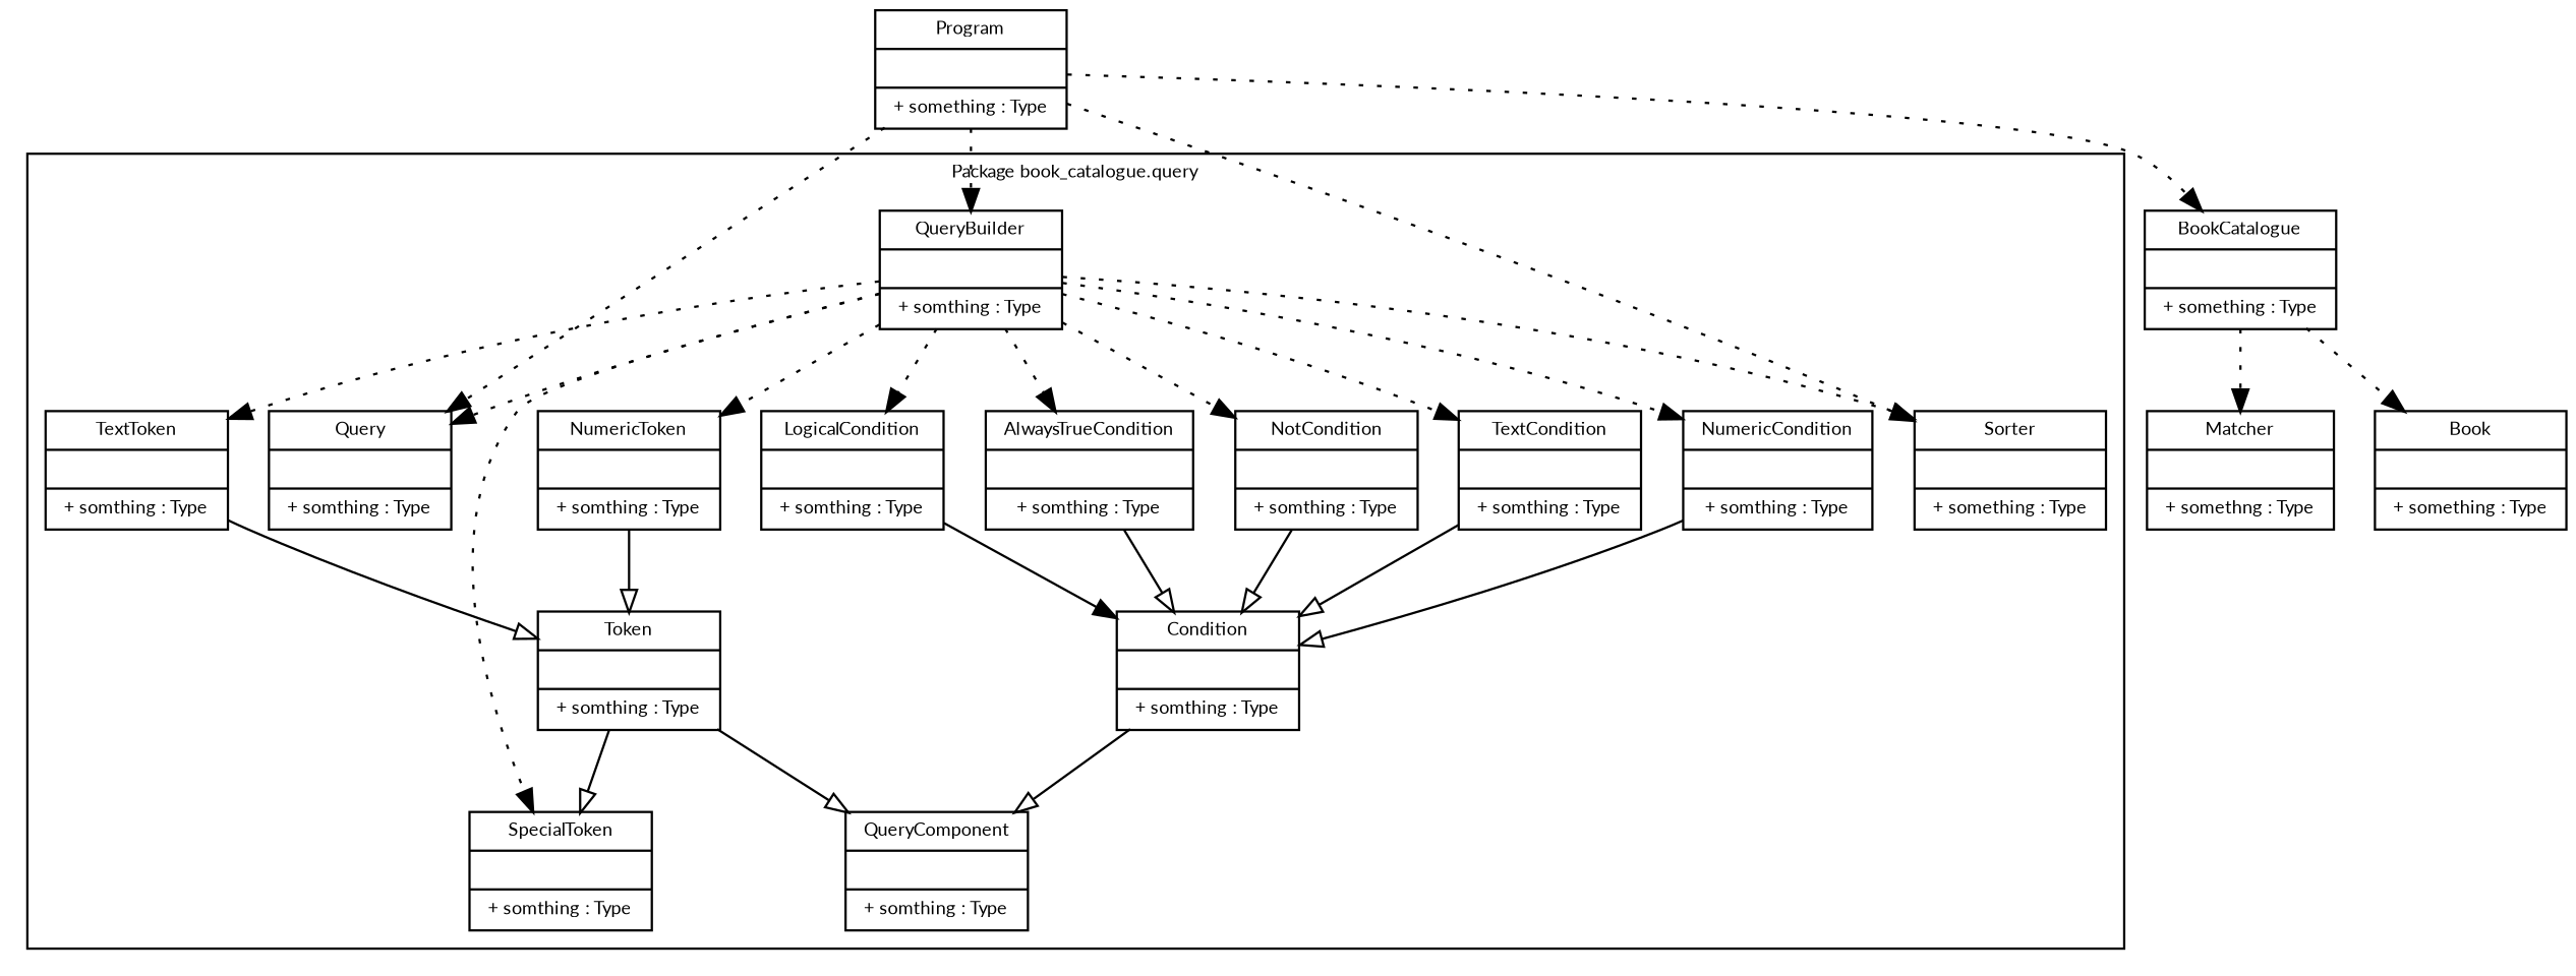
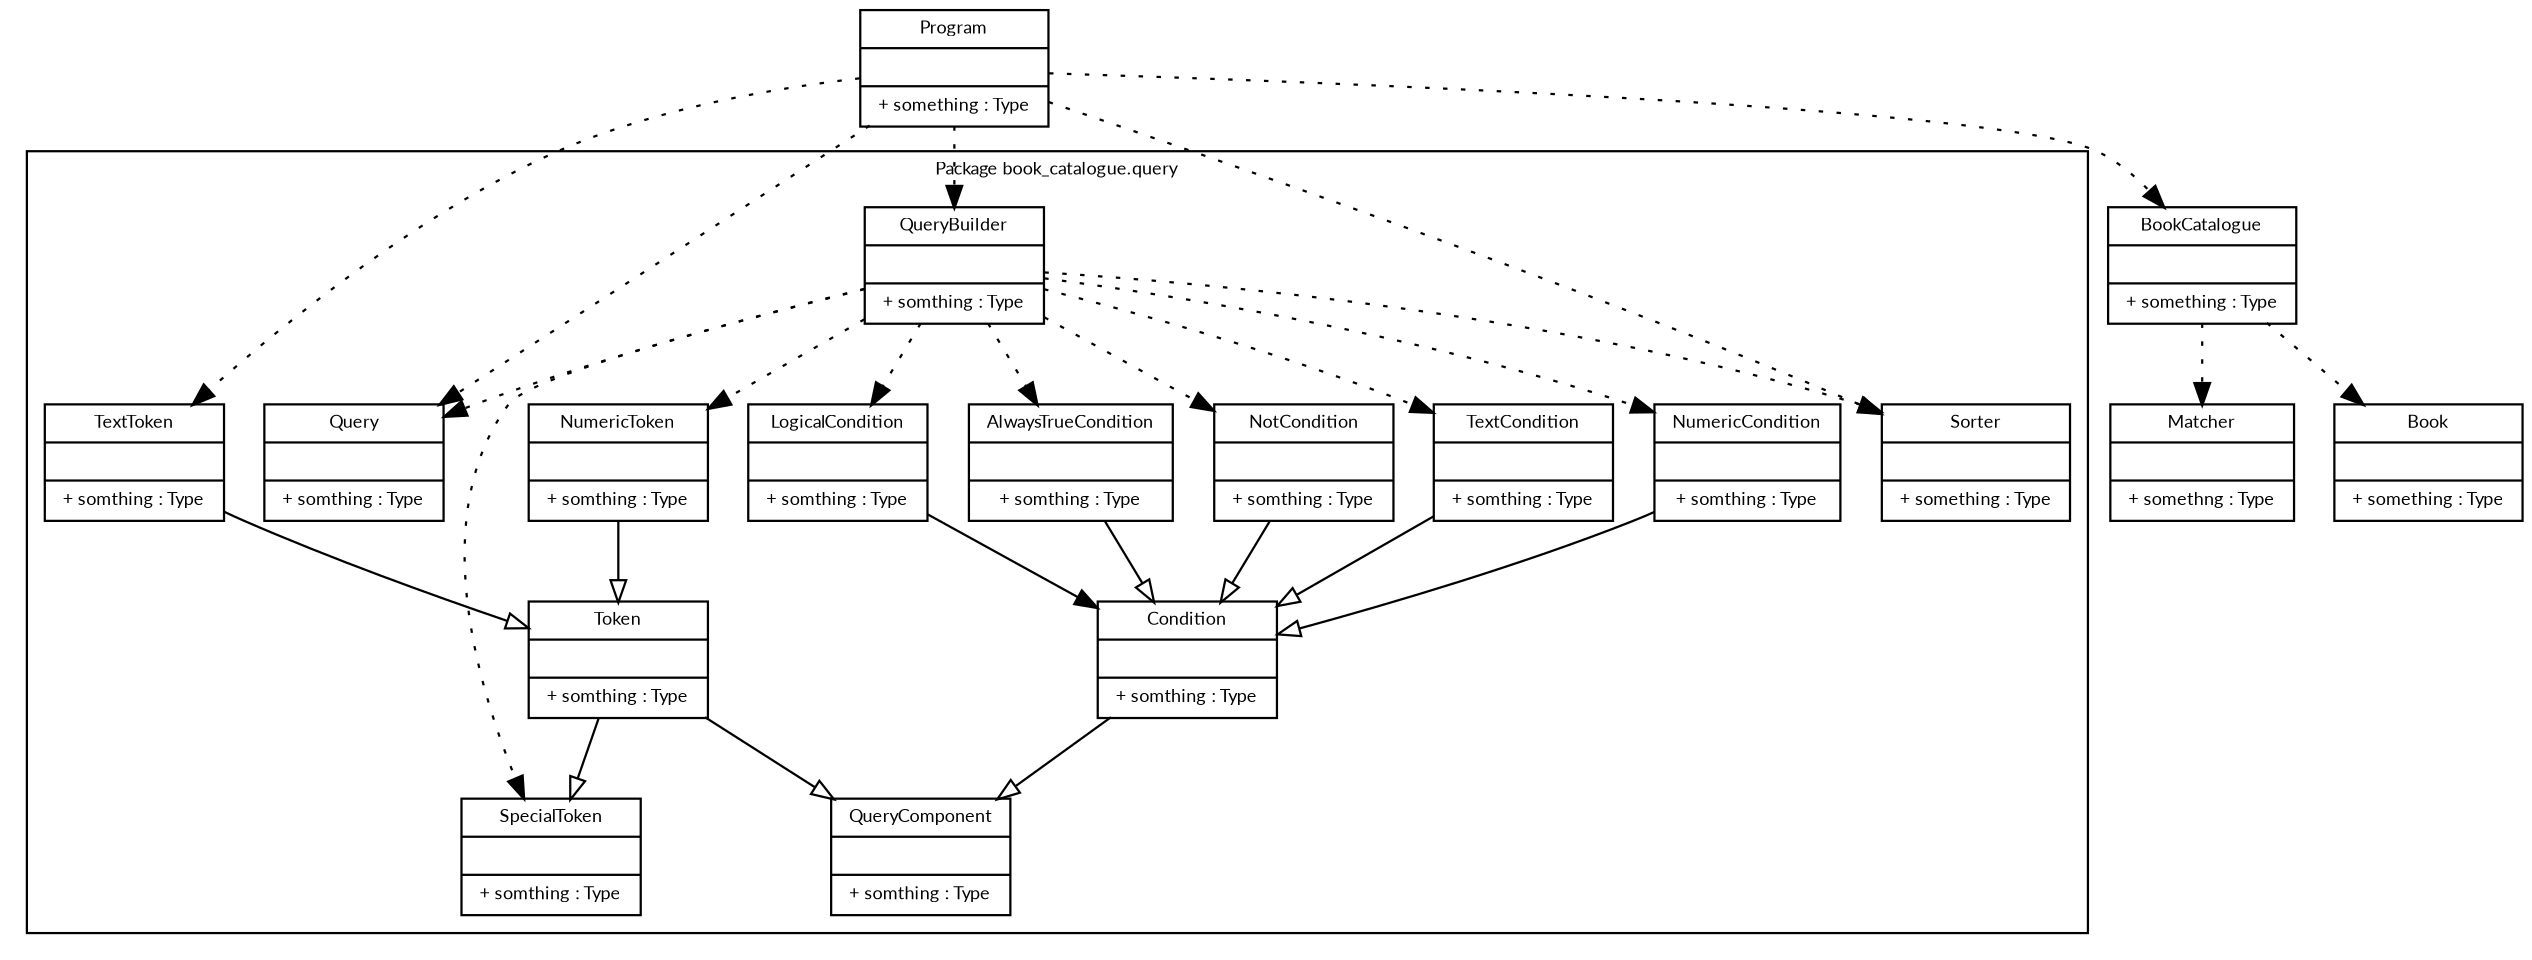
  digraph {
    fontname=Lato
    fontsize=8
    node [fontname=Lato fontsize=8 shape=record]
    edge [arrowhead=normal fontname=Lato fontsize=8 style=dotted]
    n1 [label="{QueryComponent||+ somthing : Type}"]
    n2 [label="{Token||+ somthing : Type}"]
    n3 [label="{TextToken||+ somthing : Type}"]
    n4 [label="{NumericToken||+ somthing : Type}"]
    n5 [label="{SpecialToken||+ somthing : Type}"]
    n6 [label="{Condition||+ somthing : Type}"]
    n7 [label="{TextCondition||+ somthing : Type}"]
    n8 [label="{NumericCondition||+ somthing : Type}"]
    n9 [label="{LogicalCondition||+ somthing : Type}"]
    n10 [label="{AlwaysTrueCondition||+ somthing : Type}"]
    n11 [label="{NotCondition||+ somthing : Type}"]
    n12 [label="{Query||+ somthing : Type}"]
    n13 [label="{QueryBuilder||+ somthing : Type}"]
    n14 [label="{Sorter||+ something : Type}"]
    n15 [label="{Matcher||+ somethng : Type}"]
    n16 [label="{Book||+ something : Type}"]
    n17 [label="{BookCatalogue||+ something : Type}"]
    n18 [label="{Program||+ something : Type}"]
    subgraph cluster_1 {
      label="Package book_catalogue.query"
      n1
      n2
      n3
      n4
      n5
      n6
      n7
      n8
      n9
      n10
      n11
      n12
      n13
      n14
    }
    n2 -> n1 [arrowhead=empty style=""]
    n2 -> n5 [arrowhead=empty style=""]
    n3 -> n2 [arrowhead=empty style=""]
    n4 -> n2 [arrowhead=empty style=""]
    n6 -> n1 [arrowhead=empty style=""]
    n7 -> n6 [arrowhead=empty style=""]
    n8 -> n6 [arrowhead=empty style=""]
    n9 -> n6 [style=""]
    n10 -> n6 [arrowhead=empty style=""]
    n11 -> n6 [arrowhead=empty style=""]
-   n13 -> n3
+   n18 -> n3
    n13 -> n4
    n13 -> n5
    n13 -> n7
    n13 -> n8
    n13 -> n9
    n13 -> n10
    n13 -> n11
    n13 -> n12
    n13 -> n14
    n17 -> n15
    n17 -> n16
    n18 -> n12
    n18 -> n13
    n18 -> n14
    n18 -> n17
  }
